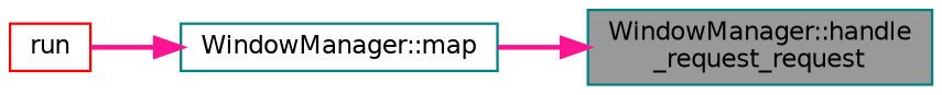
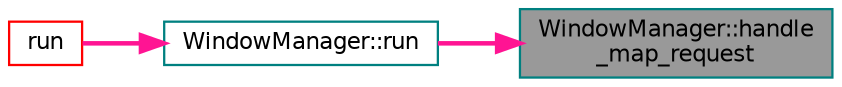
  digraph {
    rankdir=RL
    node [color=teal fillcolor=white fontname=Helvetica fontsize=10 shape=box style=filled]
    edge [color=deeppink dir=back fontname=Helvetica fontsize=10 labelfontname=Helvetica labelfontsize=10 style=bold]
-   n1 [fillcolor=grey60 fontcolor=black height=0.2 label="WindowManager::handle\l_request_request" width=0.4]
-   n2 [height=0.2 label="WindowManager::map" width=0.4]
+   n1 [fillcolor=grey60 fontcolor=black height=0.2 label="WindowManager::handle\l_map_request" width=0.4]
+   n2 [height=0.2 label="WindowManager::run" width=0.4]
    n3 [color=red height=0.2 label=run width=0.4]
    n1 -> n2
    n2 -> n3
  }
